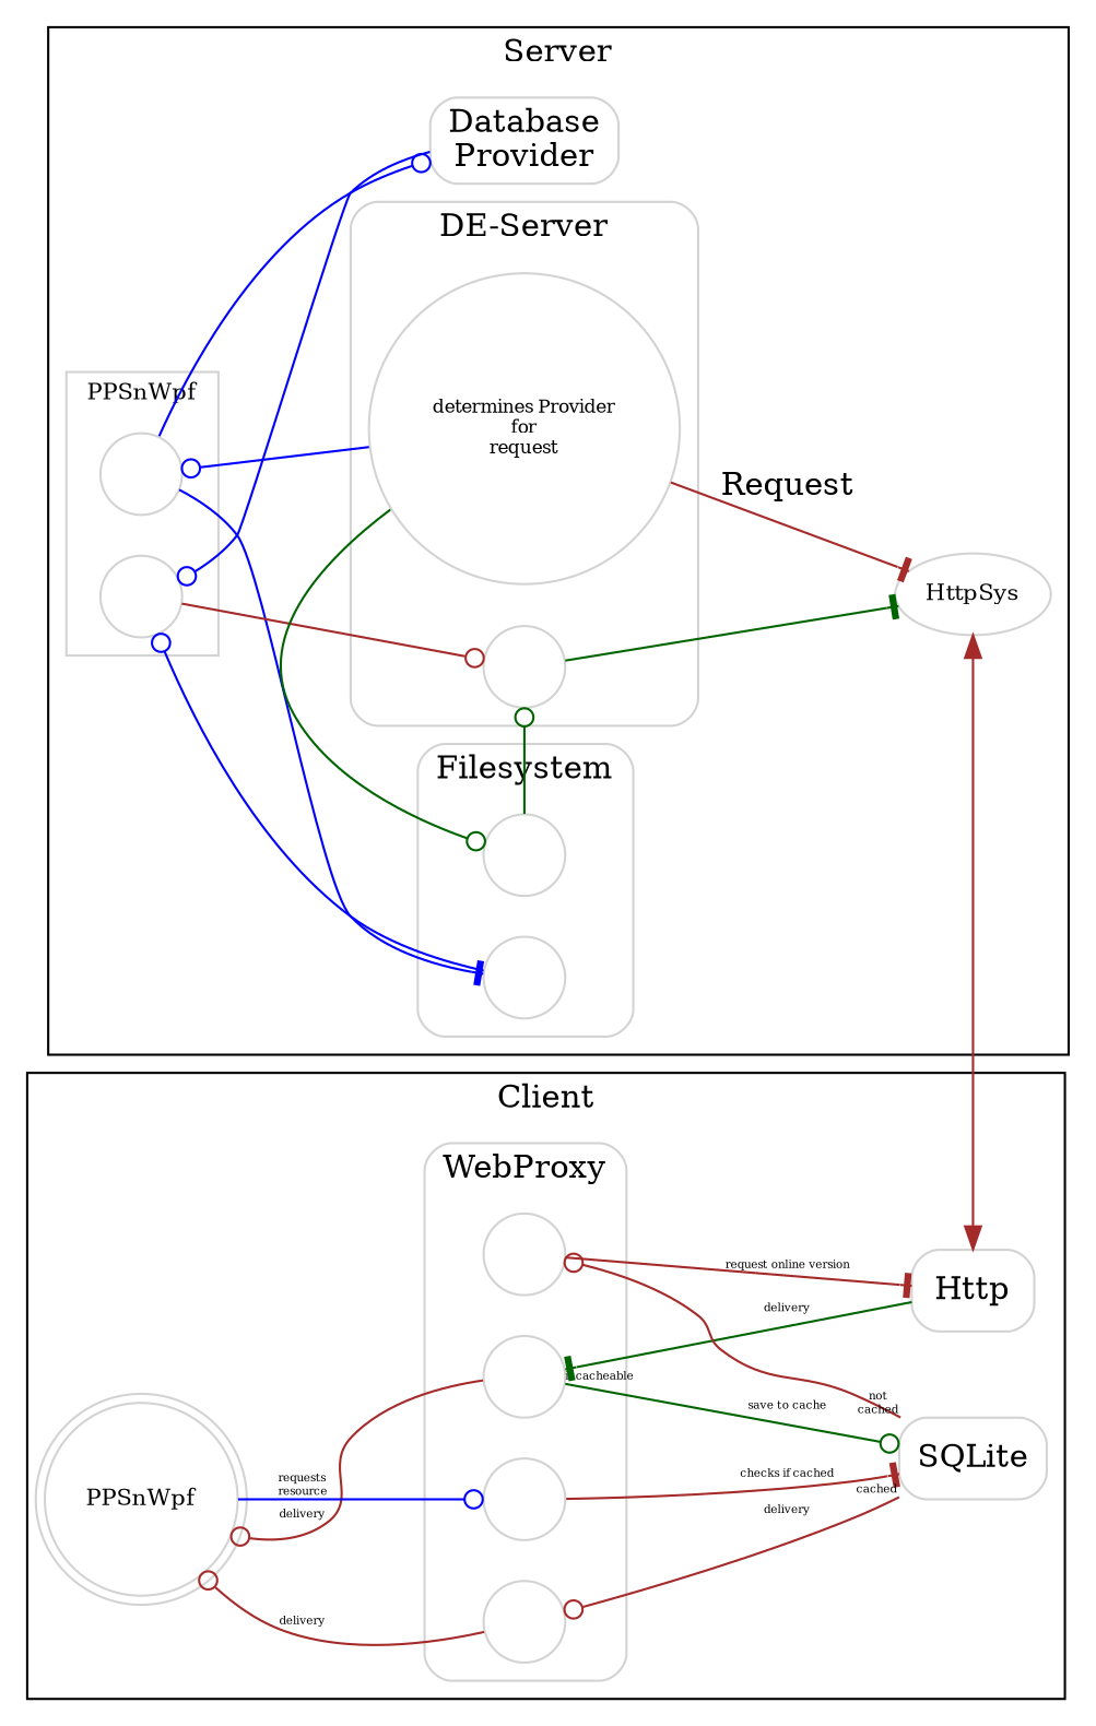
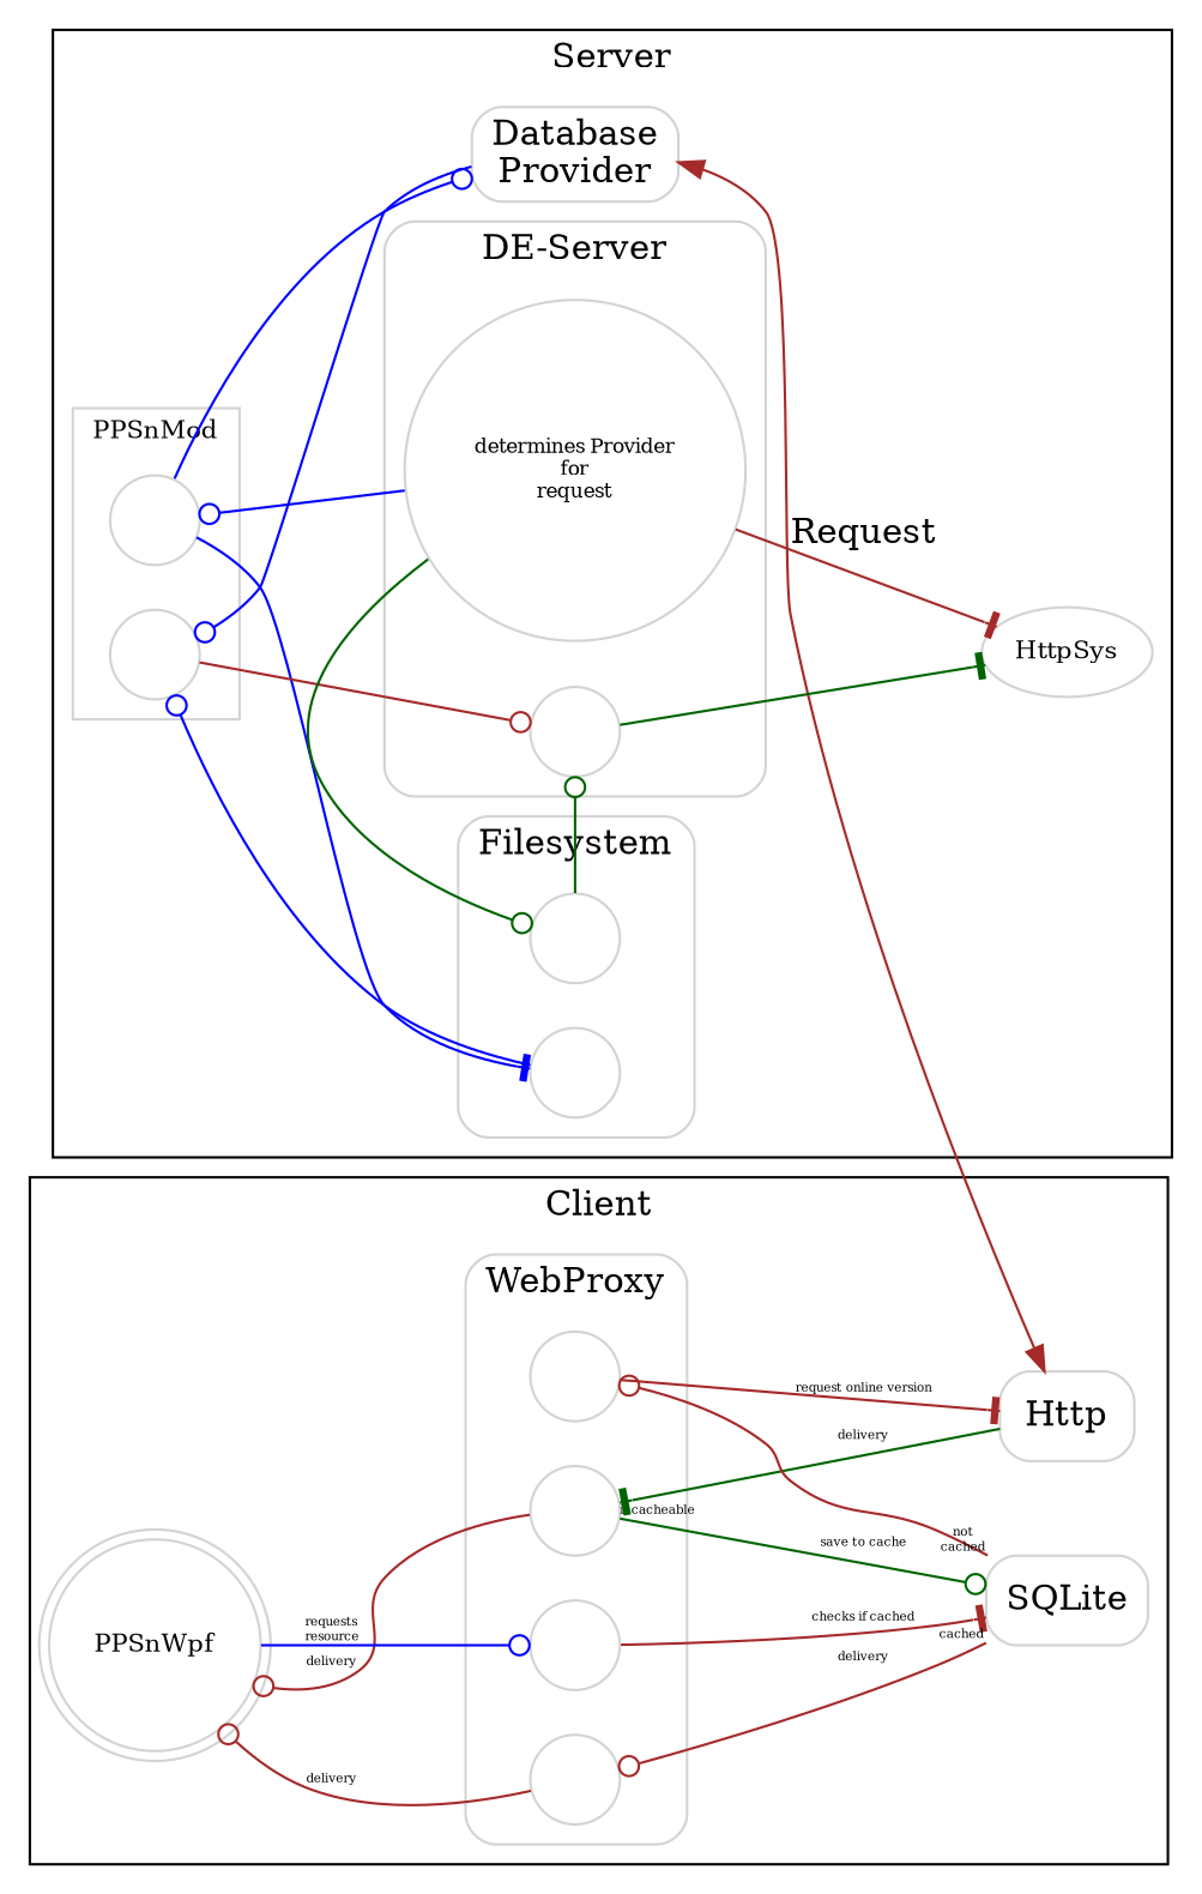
  digraph {
    rankdir=LR
    node [color=lightgray shape=circle]
    edge [arrowhead=odot color=brown]
    n1 [label=" "]
    n2 [label=" "]
    n3 [label=" "]
    n4 [label=" "]
    n5 [label=Http shape=box style=rounded]
    n6 [fontsize=10 label=PPSnWpf shape=doublecircle]
    n7 [label=SQLite shape=box style=rounded]
    n8 [label=" "]
    n9 [label=" "]
    n10 [fontsize=8 label="determines Provider\nfor\nrequest"]
    n11 [label=" "]
    n12 [label=" "]
    n13 [label=" "]
    n14 [fontsize=10 label=HttpSys shape=""]
    n15 [label="Database\nProvider" shape=box style=rounded]
    subgraph cluster_1 {
      label=Client
      n5
      n6
      n7
      subgraph cluster_2 {
        color=lightgray
        label=WebProxy
        shape=box
        style=rounded
        n1
        n2
        n3
        n4
      }
    }
    subgraph cluster_3 {
      label=Server
      rank=min
      n14
      n15
      subgraph cluster_4 {
        color=lightgray
        fontsize=10
-       label=PPSnWpf
+       label=PPSnMod
        rank=min
        n8
        n9
      }
      subgraph cluster_5 {
        color=lightgray
        label="DE-Server"
        rank=min
        shape=box
        style=rounded
        n10
        n11
      }
      subgraph cluster_6 {
        color=lightgray
        label=Filesystem
        rank=min
        shape=box
        style=rounded
        n12
        n13
      }
    }
    n1 -> n7 [arrowhead=tee fontsize=5 label="checks if cached"]
    n2 -> n6 [constraint=false fontsize=5 label=delivery]
    n3 -> n5 [arrowhead=tee fontsize=5 label="request online version"]
    n4 -> n6 [constraint=false fontsize=5 label=delivery]
    n4 -> n7 [color=darkgreen fontsize=5 label="save to cache" taillabel="if cacheable"]
    n5 -> n4 [arrowhead=tee color=darkgreen fontsize=5 label=delivery]
-   n5 -> n14 [constraint=false dir=both arrowhead=""]
+   n5 -> n15 [constraint=false dir=both arrowhead=""]
    n6 -> n1 [color=blue fontsize=5 label="requests\nresource"]
    n7 -> n2 [fontsize=5 label=delivery taillabel=cached]
    n7 -> n3 [fontsize=5 taillabel="not\ncached"]
    n8 -> n13 [arrowhead=tee color=blue]
    n8 -> n15 [color=blue]
    n9 -> n11
    n10 -> n8 [color=blue]
    n10 -> n12 [color=darkgreen]
    n10 -> n14 [arrowhead=tee label=Request]
    n11 -> n14 [arrowhead=tee color=darkgreen]
    n12 -> n11 [color=darkgreen]
    n13 -> n9 [color=blue]
    n15 -> n9 [color=blue]
  }
